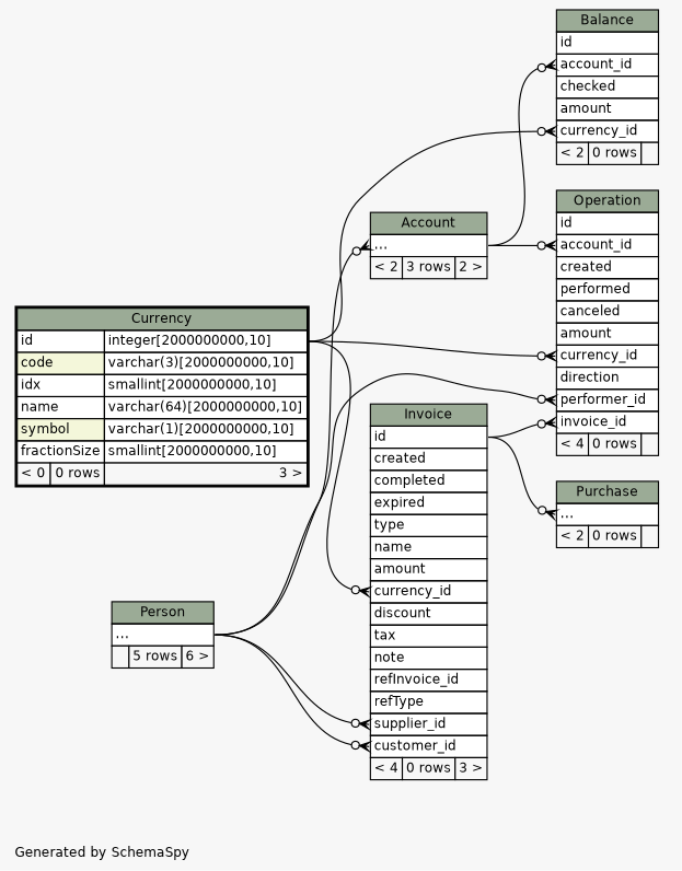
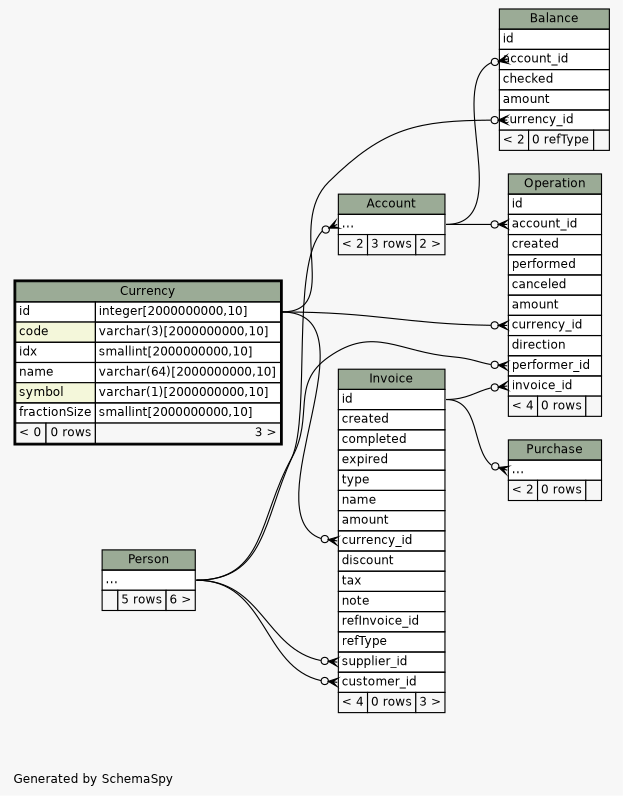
  digraph {
    bgcolor="#f7f7f7"
    fontname=Helvetica
    fontsize=11
    label="\nGenerated by SchemaSpy"
    labeljust=l
    nodesep=0.18
    rankdir=RL
    ranksep=0.46
    node [fontname=Helvetica fontsize=11 shape=plaintext]
    edge [arrowhead=none arrowsize=0.8 arrowtail=crowodot dir=back headport="elipses:e" tailport="currency_id:w"]
    n1 [label=<     <TABLE BORDER="0" CELLBORDER="1" CELLSPACING="0" BGCOLOR="#ffffff">       <TR><TD COLSPAN="3" BGCOLOR="#9bab96" ALIGN="CENTER">Account</TD></TR>       <TR><TD PORT="elipses" COLSPAN="3" ALIGN="LEFT">...</TD></TR>       <TR><TD ALIGN="LEFT" BGCOLOR="#f7f7f7">&lt; 2</TD><TD ALIGN="RIGHT" BGCOLOR="#f7f7f7">3 rows</TD><TD ALIGN="RIGHT" BGCOLOR="#f7f7f7">2 &gt;</TD></TR>     </TABLE>>]
    n2 [label=<     <TABLE BORDER="0" CELLBORDER="1" CELLSPACING="0" BGCOLOR="#ffffff">       <TR><TD COLSPAN="3" BGCOLOR="#9bab96" ALIGN="CENTER">Person</TD></TR>       <TR><TD PORT="elipses" COLSPAN="3" ALIGN="LEFT">...</TD></TR>       <TR><TD ALIGN="LEFT" BGCOLOR="#f7f7f7">  </TD><TD ALIGN="RIGHT" BGCOLOR="#f7f7f7">5 rows</TD><TD ALIGN="RIGHT" BGCOLOR="#f7f7f7">6 &gt;</TD></TR>     </TABLE>>]
-   n3 [label=<     <TABLE BORDER="0" CELLBORDER="1" CELLSPACING="0" BGCOLOR="#ffffff">       <TR><TD COLSPAN="3" BGCOLOR="#9bab96" ALIGN="CENTER">Balance</TD></TR>       <TR><TD PORT="id" COLSPAN="3" ALIGN="LEFT">id</TD></TR>       <TR><TD PORT="account_id" COLSPAN="3" ALIGN="LEFT">account_id</TD></TR>       <TR><TD PORT="checked" COLSPAN="3" ALIGN="LEFT">checked</TD></TR>       <TR><TD PORT="amount" COLSPAN="3" ALIGN="LEFT">amount</TD></TR>       <TR><TD PORT="currency_id" COLSPAN="3" ALIGN="LEFT">currency_id</TD></TR>       <TR><TD ALIGN="LEFT" BGCOLOR="#f7f7f7">&lt; 2</TD><TD ALIGN="RIGHT" BGCOLOR="#f7f7f7">0 rows</TD><TD ALIGN="RIGHT" BGCOLOR="#f7f7f7">  </TD></TR>     </TABLE>>]
+   n3 [label=<     <TABLE BORDER="0" CELLBORDER="1" CELLSPACING="0" BGCOLOR="#ffffff">       <TR><TD COLSPAN="3" BGCOLOR="#9bab96" ALIGN="CENTER">Balance</TD></TR>       <TR><TD PORT="id" COLSPAN="3" ALIGN="LEFT">id</TD></TR>       <TR><TD PORT="account_id" COLSPAN="3" ALIGN="LEFT">account_id</TD></TR>       <TR><TD PORT="checked" COLSPAN="3" ALIGN="LEFT">checked</TD></TR>       <TR><TD PORT="amount" COLSPAN="3" ALIGN="LEFT">amount</TD></TR>       <TR><TD PORT="currency_id" COLSPAN="3" ALIGN="LEFT">currency_id</TD></TR>       <TR><TD ALIGN="LEFT" BGCOLOR="#f7f7f7">&lt; 2</TD><TD ALIGN="RIGHT" BGCOLOR="#f7f7f7">0 refType</TD><TD ALIGN="RIGHT" BGCOLOR="#f7f7f7">  </TD></TR>     </TABLE>>]
    n4 [label=<     <TABLE BORDER="2" CELLBORDER="1" CELLSPACING="0" BGCOLOR="#ffffff">       <TR><TD COLSPAN="3" BGCOLOR="#9bab96" ALIGN="CENTER">Currency</TD></TR>       <TR><TD PORT="id" COLSPAN="2" ALIGN="LEFT">id</TD><TD PORT="id.type" ALIGN="LEFT">integer[2000000000,10]</TD></TR>       <TR><TD PORT="code" COLSPAN="2" BGCOLOR="#f4f7da" ALIGN="LEFT">code</TD><TD PORT="code.type" ALIGN="LEFT">varchar(3)[2000000000,10]</TD></TR>       <TR><TD PORT="idx" COLSPAN="2" ALIGN="LEFT">idx</TD><TD PORT="idx.type" ALIGN="LEFT">smallint[2000000000,10]</TD></TR>       <TR><TD PORT="name" COLSPAN="2" ALIGN="LEFT">name</TD><TD PORT="name.type" ALIGN="LEFT">varchar(64)[2000000000,10]</TD></TR>       <TR><TD PORT="symbol" COLSPAN="2" BGCOLOR="#f4f7da" ALIGN="LEFT">symbol</TD><TD PORT="symbol.type" ALIGN="LEFT">varchar(1)[2000000000,10]</TD></TR>       <TR><TD PORT="fractionSize" COLSPAN="2" ALIGN="LEFT">fractionSize</TD><TD PORT="fractionSize.type" ALIGN="LEFT">smallint[2000000000,10]</TD></TR>       <TR><TD ALIGN="LEFT" BGCOLOR="#f7f7f7">&lt; 0</TD><TD ALIGN="RIGHT" BGCOLOR="#f7f7f7">0 rows</TD><TD ALIGN="RIGHT" BGCOLOR="#f7f7f7">3 &gt;</TD></TR>     </TABLE>>]
    n5 [label=<     <TABLE BORDER="0" CELLBORDER="1" CELLSPACING="0" BGCOLOR="#ffffff">       <TR><TD COLSPAN="3" BGCOLOR="#9bab96" ALIGN="CENTER">Invoice</TD></TR>       <TR><TD PORT="id" COLSPAN="3" ALIGN="LEFT">id</TD></TR>       <TR><TD PORT="created" COLSPAN="3" ALIGN="LEFT">created</TD></TR>       <TR><TD PORT="completed" COLSPAN="3" ALIGN="LEFT">completed</TD></TR>       <TR><TD PORT="expired" COLSPAN="3" ALIGN="LEFT">expired</TD></TR>       <TR><TD PORT="type" COLSPAN="3" ALIGN="LEFT">type</TD></TR>       <TR><TD PORT="name" COLSPAN="3" ALIGN="LEFT">name</TD></TR>       <TR><TD PORT="amount" COLSPAN="3" ALIGN="LEFT">amount</TD></TR>       <TR><TD PORT="currency_id" COLSPAN="3" ALIGN="LEFT">currency_id</TD></TR>       <TR><TD PORT="discount" COLSPAN="3" ALIGN="LEFT">discount</TD></TR>       <TR><TD PORT="tax" COLSPAN="3" ALIGN="LEFT">tax</TD></TR>       <TR><TD PORT="note" COLSPAN="3" ALIGN="LEFT">note</TD></TR>       <TR><TD PORT="refInvoice_id" COLSPAN="3" ALIGN="LEFT">refInvoice_id</TD></TR>       <TR><TD PORT="refType" COLSPAN="3" ALIGN="LEFT">refType</TD></TR>       <TR><TD PORT="supplier_id" COLSPAN="3" ALIGN="LEFT">supplier_id</TD></TR>       <TR><TD PORT="customer_id" COLSPAN="3" ALIGN="LEFT">customer_id</TD></TR>       <TR><TD ALIGN="LEFT" BGCOLOR="#f7f7f7">&lt; 4</TD><TD ALIGN="RIGHT" BGCOLOR="#f7f7f7">0 rows</TD><TD ALIGN="RIGHT" BGCOLOR="#f7f7f7">3 &gt;</TD></TR>     </TABLE>>]
    n6 [label=<     <TABLE BORDER="0" CELLBORDER="1" CELLSPACING="0" BGCOLOR="#ffffff">       <TR><TD COLSPAN="3" BGCOLOR="#9bab96" ALIGN="CENTER">Operation</TD></TR>       <TR><TD PORT="id" COLSPAN="3" ALIGN="LEFT">id</TD></TR>       <TR><TD PORT="account_id" COLSPAN="3" ALIGN="LEFT">account_id</TD></TR>       <TR><TD PORT="created" COLSPAN="3" ALIGN="LEFT">created</TD></TR>       <TR><TD PORT="performed" COLSPAN="3" ALIGN="LEFT">performed</TD></TR>       <TR><TD PORT="canceled" COLSPAN="3" ALIGN="LEFT">canceled</TD></TR>       <TR><TD PORT="amount" COLSPAN="3" ALIGN="LEFT">amount</TD></TR>       <TR><TD PORT="currency_id" COLSPAN="3" ALIGN="LEFT">currency_id</TD></TR>       <TR><TD PORT="direction" COLSPAN="3" ALIGN="LEFT">direction</TD></TR>       <TR><TD PORT="performer_id" COLSPAN="3" ALIGN="LEFT">performer_id</TD></TR>       <TR><TD PORT="invoice_id" COLSPAN="3" ALIGN="LEFT">invoice_id</TD></TR>       <TR><TD ALIGN="LEFT" BGCOLOR="#f7f7f7">&lt; 4</TD><TD ALIGN="RIGHT" BGCOLOR="#f7f7f7">0 rows</TD><TD ALIGN="RIGHT" BGCOLOR="#f7f7f7">  </TD></TR>     </TABLE>>]
    n7 [label=<     <TABLE BORDER="0" CELLBORDER="1" CELLSPACING="0" BGCOLOR="#ffffff">       <TR><TD COLSPAN="3" BGCOLOR="#9bab96" ALIGN="CENTER">Purchase</TD></TR>       <TR><TD PORT="elipses" COLSPAN="3" ALIGN="LEFT">...</TD></TR>       <TR><TD ALIGN="LEFT" BGCOLOR="#f7f7f7">&lt; 2</TD><TD ALIGN="RIGHT" BGCOLOR="#f7f7f7">0 rows</TD><TD ALIGN="RIGHT" BGCOLOR="#f7f7f7">  </TD></TR>     </TABLE>>]
    n1 -> n2 [tailport="elipses:w"]
    n3 -> n1 [tailport="account_id:w"]
    n3 -> n4 [headport="id.type:e"]
    n5 -> n2 [tailport="customer_id:w"]
    n5 -> n2 [tailport="supplier_id:w"]
    n5 -> n4 [headport="id.type:e"]
    n6 -> n1 [tailport="account_id:w"]
    n6 -> n2 [tailport="performer_id:w"]
    n6 -> n4 [headport="id.type:e"]
    n6 -> n5 [headport="id:e" tailport="invoice_id:w"]
    n7 -> n5 [headport="id:e" tailport="elipses:w"]
  }
